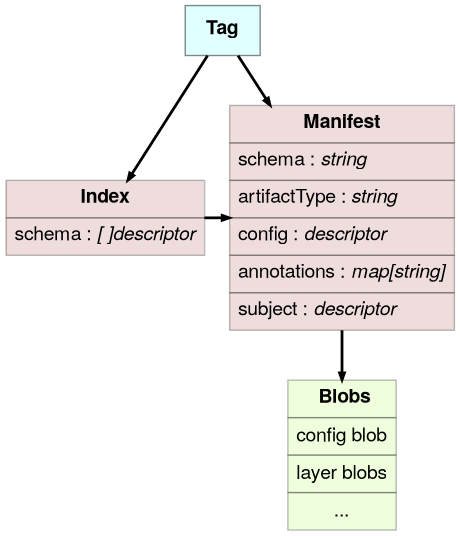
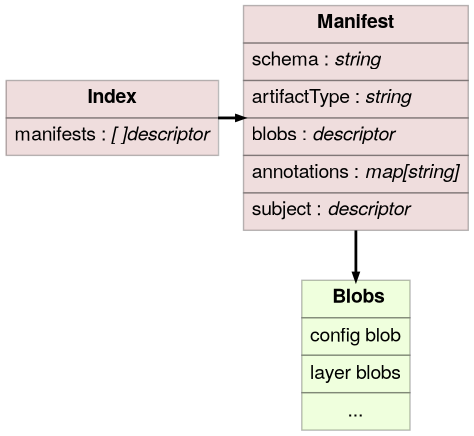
  digraph {
    fontname="Helvetica,Arial,sans-serif"
    node [color="#88000022" fontname="Helvetica,Arial,sans-serif" pencolor="#00000044" penwidth=1 shape=plain style=filled]
    edge [arrowsize=0.5 labelfontcolor="#00000080" penwidth=2]
-   n1 [label=<<table border="0" cellborder="1" cellspacing="0" cellpadding="5">                 <tr> <td> <b>Manifest</b> </td> </tr>                     <tr> <td align="left">schema : <i>string</i><br align="left"/></td></tr>                     <tr> <td align="left">artifactType : <i>string</i><br align="left"/></td></tr>                     <tr> <td align="left">config : <i>descriptor</i><br align="left"/></td></tr>                     <tr> <td align="left">annotations : <i>map[string]</i><br align="left"/></td></tr>                     <tr> <td align="left">subject : <i>descriptor</i><br align="left"/></td></tr>             </table>>]
-   n2 [label=<<table border="0" cellborder="1" cellspacing="0" cellpadding="5">                 <tr> <td> <b>Index</b> </td> </tr>                     <tr> <td align="left">schema : <i>[ ]descriptor</i><br align="left"/></td></tr>             </table>>]
-   n3 [color=lightcyan4 fillcolor=lightcyan1 label=<<b>Tag</b>> shape=box]
+   n1 [label=<<table border="0" cellborder="1" cellspacing="0" cellpadding="5">                 <tr> <td> <b>Manifest</b> </td> </tr>                     <tr> <td align="left">schema : <i>string</i><br align="left"/></td></tr>                     <tr> <td align="left">artifactType : <i>string</i><br align="left"/></td></tr>                     <tr> <td align="left">blobs : <i>descriptor</i><br align="left"/></td></tr>                     <tr> <td align="left">annotations : <i>map[string]</i><br align="left"/></td></tr>                     <tr> <td align="left">subject : <i>descriptor</i><br align="left"/></td></tr>             </table>>]
+   n2 [label=<<table border="0" cellborder="1" cellspacing="0" cellpadding="5">                 <tr> <td> <b>Index</b> </td> </tr>                     <tr> <td align="left">manifests : <i>[ ]descriptor</i><br align="left"/></td></tr>             </table>>]
    n4 [fillcolor="#88ff0022" label=<<table border="0" cellborder="1" cellspacing="0" cellpadding="5"> 			<tr> <td  > <b>Blobs</b></td> </tr> 			<tr> <td  align="left">config blob</td> </tr>             <tr> <td  align="left">layer blobs</td> </tr>             <tr> <td align="center">...</td> </tr> 		</table>> color=""]
    subgraph sub_1 {
      rank=same
      n1
      n2
    }
    n1 -> n4
    n2 -> n1
-   n3 -> n1
-   n3 -> n2
  }
